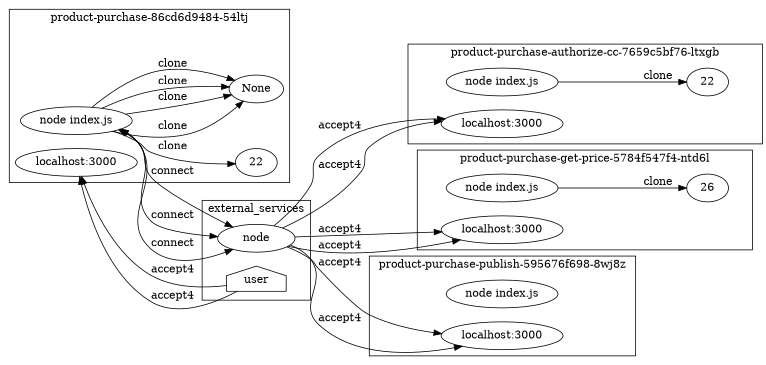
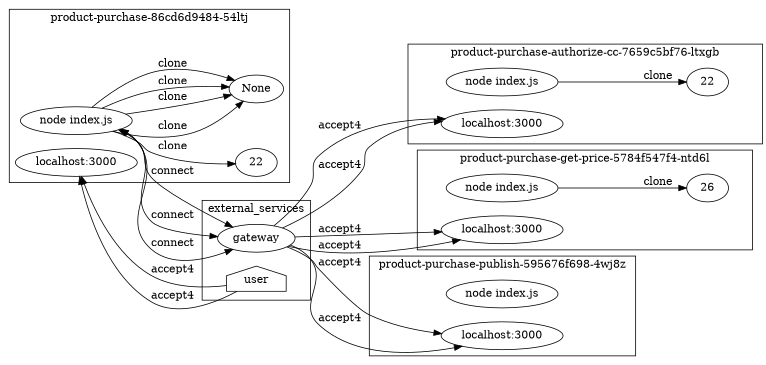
  digraph {
    rankdir=LR
    n1 [label="node index.js"]
    n2 [label=22]
    n3 [label="localhost:3000"]
    n4 [label="node index.js"]
    n5 [label=22]
    None
    n7 [label="localhost:3000"]
    n8 [label="node index.js"]
    n9 [label=26]
    n10 [label="localhost:3000"]
    n11 [label="node index.js"]
    n12 [label="localhost:3000"]
-   n13 [label="node"]
+   n13 [label=gateway]
    user [shape=house]
    subgraph cluster_1 {
      label=" product-purchase-authorize-cc-7659c5bf76-ltxgb "
      n1
      n2
      n3
    }
    subgraph cluster_2 {
      label=" product-purchase-86cd6d9484-54ltj "
      n4
      n5
      None
      n7
    }
    subgraph cluster_3 {
      label=" product-purchase-get-price-5784f547f4-ntd6l "
      n8
      n9
      n10
    }
    subgraph cluster_4 {
-     label=" product-purchase-publish-595676f698-8wj8z "
+     label=" product-purchase-publish-595676f698-4wj8z "
      n11
      n12
    }
    subgraph cluster_5 {
      label=external_services
      n13
      user
    }
    n1 -> n2 [label=clone]
    n4 -> n5 [label=clone]
    n4 -> None [label=clone]
    n4 -> None [label=clone]
    n4 -> None [label=clone]
    n4 -> None [label=clone]
    n4 -> n13 [dir=both label=connect]
    n4 -> n13 [dir=both label=connect]
    n4 -> n13 [dir=both label=connect]
    n8 -> n9 [label=clone]
    n13 -> n3 [label=accept4]
    n13 -> n3 [label=accept4]
    n13 -> n10 [label=accept4]
    n13 -> n10 [label=accept4]
    n13 -> n12 [label=accept4]
    n13 -> n12 [label=accept4]
    user -> n7 [label=accept4]
    user -> n7 [label=accept4]
  }
